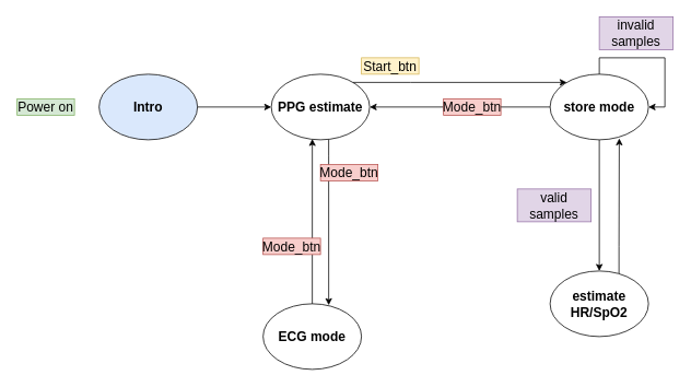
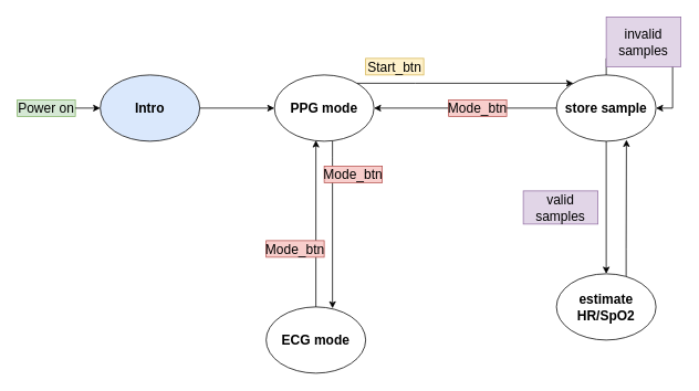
  <mxCell id="0" />
  <mxCell id="1" parent="0" />
  <mxCell id="2" style="edgeStyle=orthogonalEdgeStyle;rounded=0;orthogonalLoop=1;jettySize=auto;html=1;entryX=0;entryY=0.5;entryDx=0;entryDy=0;fontSize=16;" parent="1" source="4" target="7" edge="1"><mxGeometry relative="1" as="geometry" /></mxCell>
  <mxCell id="3" style="edgeStyle=none;rounded=0;orthogonalLoop=1;jettySize=auto;html=1;fontSize=16;endArrow=none;endFill=0;startArrow=none;startFill=1;" parent="1" source="15" edge="1"><mxGeometry relative="1" as="geometry"><mxPoint x="20" y="130" as="targetPoint" /></mxGeometry></mxCell>
  <mxCell id="4" value="Intro" style="ellipse;whiteSpace=wrap;html=1;fontStyle=1;fontSize=16;fillColor=#dae8fc;" parent="1" vertex="1"><mxGeometry x="120" y="90" width="120" height="80" as="geometry" /></mxCell>
  <mxCell id="5" style="edgeStyle=orthogonalEdgeStyle;rounded=0;orthogonalLoop=1;jettySize=auto;html=1;entryX=0.667;entryY=0.022;entryDx=0;entryDy=0;entryPerimeter=0;fontSize=16;" parent="1" source="7" target="9" edge="1"><mxGeometry relative="1" as="geometry"><Array as="points"><mxPoint x="400" y="190" /><mxPoint x="400" y="190" /></Array></mxGeometry></mxCell>
  <mxCell id="6" style="edgeStyle=orthogonalEdgeStyle;rounded=0;orthogonalLoop=1;jettySize=auto;html=1;" edge="1" parent="1" source="7" target="12"><mxGeometry relative="1" as="geometry"><Array as="points"><mxPoint x="500" y="100" /><mxPoint x="500" y="100" /></Array></mxGeometry></mxCell>
- <mxCell id="7" value="PPG estimate" style="ellipse;whiteSpace=wrap;html=1;fontStyle=1;fontSize=16;" parent="1" vertex="1"><mxGeometry x="330" y="90" width="120" height="80" as="geometry" /></mxCell>
+ <mxCell id="7" value="PPG mode" style="ellipse;whiteSpace=wrap;html=1;fontStyle=1;fontSize=16;" parent="1" vertex="1"><mxGeometry x="330" y="90" width="120" height="80" as="geometry" /></mxCell>
  <mxCell id="8" style="edgeStyle=orthogonalEdgeStyle;rounded=0;orthogonalLoop=1;jettySize=auto;html=1;entryX=0.417;entryY=0.987;entryDx=0;entryDy=0;entryPerimeter=0;fontSize=16;" parent="1" source="9" target="7" edge="1"><mxGeometry relative="1" as="geometry" /></mxCell>
  <mxCell id="9" value="ECG mode" style="ellipse;whiteSpace=wrap;html=1;fontStyle=1;fontSize=16;" parent="1" vertex="1"><mxGeometry x="320" y="370" width="120" height="80" as="geometry" /></mxCell>
  <mxCell id="10" style="edgeStyle=none;rounded=0;orthogonalLoop=1;jettySize=auto;html=1;entryX=0.5;entryY=0;entryDx=0;entryDy=0;fontSize=16;startArrow=none;startFill=0;endArrow=classic;endFill=1;" parent="1" source="12" target="18" edge="1"><mxGeometry relative="1" as="geometry" /></mxCell>
  <mxCell id="11" style="edgeStyle=none;rounded=0;orthogonalLoop=1;jettySize=auto;html=1;fontSize=16;startArrow=none;startFill=0;endArrow=classic;endFill=1;" parent="1" source="19" target="7" edge="1"><mxGeometry relative="1" as="geometry" /></mxCell>
- <mxCell id="12" value="store mode" style="ellipse;whiteSpace=wrap;html=1;fontStyle=1;fontSize=16;" parent="1" vertex="1"><mxGeometry x="670" y="90" width="120" height="80" as="geometry" /></mxCell>
+ <mxCell id="12" value="store sample" style="ellipse;whiteSpace=wrap;html=1;fontStyle=1;fontSize=16;" parent="1" vertex="1"><mxGeometry x="670" y="90" width="120" height="80" as="geometry" /></mxCell>
  <mxCell id="13" value="Mode_btn" style="text;html=1;strokeColor=#b85450;fillColor=#f8cecc;align=center;verticalAlign=middle;whiteSpace=wrap;rounded=0;fontSize=16;" parent="1" vertex="1"><mxGeometry x="320" y="290" width="70" height="20" as="geometry" /></mxCell>
  <mxCell id="14" value="Mode_btn" style="text;html=1;strokeColor=#b85450;fillColor=#f8cecc;align=center;verticalAlign=middle;whiteSpace=wrap;rounded=0;fontSize=16;" parent="1" vertex="1"><mxGeometry x="390" y="200" width="70" height="20" as="geometry" /></mxCell>
  <mxCell id="15" value="Power on" style="text;html=1;strokeColor=#82b366;fillColor=#d5e8d4;align=center;verticalAlign=middle;whiteSpace=wrap;rounded=0;fontSize=16;" parent="1" vertex="1"><mxGeometry x="20" y="120" width="70" height="20" as="geometry" /></mxCell>
+ <mxCell id="16" value="" style="edgeStyle=none;rounded=0;orthogonalLoop=1;jettySize=auto;html=1;fontSize=16;endArrow=none;endFill=0;startArrow=classic;startFill=1;" parent="1" source="4" target="15" edge="1"><mxGeometry relative="1" as="geometry"><mxPoint x="20" y="130" as="targetPoint" /><mxPoint x="120" y="130" as="sourcePoint" /></mxGeometry></mxCell>
  <mxCell id="17" style="edgeStyle=orthogonalEdgeStyle;rounded=0;orthogonalLoop=1;jettySize=auto;html=1;entryX=0.703;entryY=0.978;entryDx=0;entryDy=0;entryPerimeter=0;" edge="1" parent="1" source="18" target="12"><mxGeometry relative="1" as="geometry"><Array as="points"><mxPoint x="754" y="300" /><mxPoint x="754" y="300" /></Array></mxGeometry></mxCell>
  <mxCell id="18" value="estimate HR/SpO2" style="ellipse;whiteSpace=wrap;html=1;fontStyle=1;fontSize=16;" parent="1" vertex="1"><mxGeometry x="670" y="330" width="120" height="80" as="geometry" /></mxCell>
  <mxCell id="19" value="Mode_btn" style="text;html=1;strokeColor=#b85450;fillColor=#f8cecc;align=center;verticalAlign=middle;whiteSpace=wrap;rounded=0;fontSize=16;" parent="1" vertex="1"><mxGeometry x="540" y="120" width="70" height="20" as="geometry" /></mxCell>
  <mxCell id="20" value="" style="edgeStyle=none;rounded=0;orthogonalLoop=1;jettySize=auto;html=1;fontSize=16;startArrow=none;startFill=0;endArrow=none;endFill=1;" edge="1" parent="1" source="12" target="19"><mxGeometry relative="1" as="geometry"><mxPoint x="670" y="130" as="sourcePoint" /><mxPoint x="450" y="130" as="targetPoint" /></mxGeometry></mxCell>
  <mxCell id="21" value="Start_btn" style="text;html=1;strokeColor=#d6b656;fillColor=#fff2cc;align=center;verticalAlign=middle;whiteSpace=wrap;rounded=0;fontSize=16;" vertex="1" parent="1"><mxGeometry x="440" y="70" width="70" height="20" as="geometry" /></mxCell>
  <mxCell id="22" style="edgeStyle=orthogonalEdgeStyle;rounded=0;orthogonalLoop=1;jettySize=auto;html=1;entryX=1;entryY=0.5;entryDx=0;entryDy=0;" edge="1" parent="1" source="12" target="12"><mxGeometry relative="1" as="geometry" /></mxCell>
- <mxCell id="23" value="invalid samples" style="text;html=1;strokeColor=#9673a6;fillColor=#e1d5e7;align=center;verticalAlign=middle;whiteSpace=wrap;rounded=0;fontSize=16;" vertex="1" parent="1"><mxGeometry x="730" y="20" width="90" height="40" as="geometry" /></mxCell>
+ <mxCell id="23" value="invalid samples" style="text;html=1;strokeColor=#9673a6;fillColor=#e1d5e7;align=center;verticalAlign=middle;whiteSpace=wrap;rounded=0;fontSize=16;" vertex="1" parent="1"><mxGeometry x="730" y="20" width="90" height="60" as="geometry" /></mxCell>
  <mxCell id="24" value="valid samples" style="text;html=1;strokeColor=#9673a6;fillColor=#e1d5e7;align=center;verticalAlign=middle;whiteSpace=wrap;rounded=0;fontSize=16;" vertex="1" parent="1"><mxGeometry x="630" y="230" width="90" height="40" as="geometry" /></mxCell>
